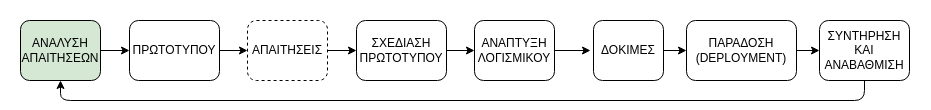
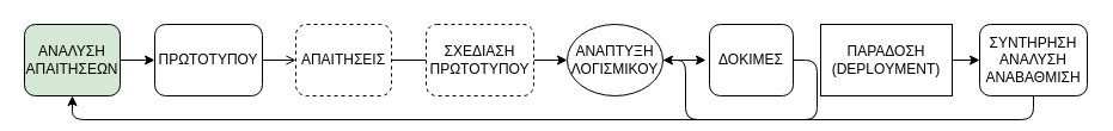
  <mxCell id="0" />
  <mxCell id="1" parent="0" />
  <mxCell id="2" style="edgeStyle=orthogonalEdgeStyle;curved=0;rounded=1;sketch=0;orthogonalLoop=1;jettySize=auto;html=1;exitX=1;exitY=0.5;exitDx=0;exitDy=0;entryX=0;entryY=0.5;entryDx=0;entryDy=0;" parent="1" source="3" target="5" edge="1"><mxGeometry relative="1" as="geometry" /></mxCell>
  <mxCell id="3" value="ΑΝΑΛΥΣΗ ΑΠΑΙΤΗΣΕΩΝ" style="rounded=1;whiteSpace=wrap;html=1;sketch=0;fillColor=#d5e8d4;" parent="1" vertex="1"><mxGeometry x="20" y="20" width="80" height="60" as="geometry" /></mxCell>
- <mxCell id="4" style="edgeStyle=orthogonalEdgeStyle;curved=0;rounded=1;sketch=0;orthogonalLoop=1;jettySize=auto;html=1;exitX=1;exitY=0.5;exitDx=0;exitDy=0;entryX=0;entryY=0.5;entryDx=0;entryDy=0;" parent="1" source="5" target="7" edge="1"><mxGeometry relative="1" as="geometry" /></mxCell>
+ <mxCell id="4" style="edgeStyle=orthogonalEdgeStyle;curved=0;rounded=1;sketch=0;orthogonalLoop=1;jettySize=auto;html=1;exitX=1;exitY=0.5;exitDx=0;exitDy=0;entryX=0;entryY=0.5;entryDx=0;entryDy=0;endArrow=open;" parent="1" source="5" target="7" edge="1"><mxGeometry relative="1" as="geometry" /></mxCell>
  <mxCell id="5" value="ΠΡΩΤΟΤΥΠΟΥ" style="rounded=1;whiteSpace=wrap;html=1;sketch=0;" parent="1" vertex="1"><mxGeometry x="129" y="20" width="90" height="60" as="geometry" /></mxCell>
- <mxCell id="6" style="edgeStyle=orthogonalEdgeStyle;curved=0;rounded=1;sketch=0;orthogonalLoop=1;jettySize=auto;html=1;exitX=1;exitY=0.5;exitDx=0;exitDy=0;entryX=0;entryY=0.5;entryDx=0;entryDy=0;" parent="1" source="7" target="9" edge="1"><mxGeometry relative="1" as="geometry" /></mxCell>
+ <mxCell id="6" style="edgeStyle=orthogonalEdgeStyle;curved=0;rounded=1;sketch=0;orthogonalLoop=1;jettySize=auto;html=1;exitX=1;exitY=0.5;exitDx=0;exitDy=0;entryX=0;entryY=0.5;entryDx=0;entryDy=0;endArrow=none;" parent="1" source="7" target="9" edge="1"><mxGeometry relative="1" as="geometry" /></mxCell>
  <mxCell id="7" value="ΑΠΑΙΤΗΣΕΙΣ" style="rounded=1;whiteSpace=wrap;html=1;sketch=0;dashed=1;" parent="1" vertex="1"><mxGeometry x="247" y="20" width="80" height="60" as="geometry" /></mxCell>
  <mxCell id="8" style="edgeStyle=orthogonalEdgeStyle;curved=0;rounded=1;sketch=0;orthogonalLoop=1;jettySize=auto;html=1;exitX=1;exitY=0.5;exitDx=0;exitDy=0;entryX=0;entryY=0.5;entryDx=0;entryDy=0;" parent="1" source="9" target="11" edge="1"><mxGeometry relative="1" as="geometry" /></mxCell>
- <mxCell id="9" value="ΣΧΕΔΙΑΣΗ ΠΡΩΤΟΤΥΠΟΥ" style="rounded=1;whiteSpace=wrap;html=1;sketch=0;" parent="1" vertex="1"><mxGeometry x="356" y="20" width="90" height="60" as="geometry" /></mxCell>
+ <mxCell id="9" value="ΣΧΕΔΙΑΣΗ ΠΡΩΤΟΤΥΠΟΥ" style="rounded=1;whiteSpace=wrap;html=1;sketch=0;dashed=1;" parent="1" vertex="1"><mxGeometry x="356" y="20" width="90" height="60" as="geometry" /></mxCell>
  <mxCell id="10" style="edgeStyle=orthogonalEdgeStyle;curved=0;rounded=1;sketch=0;orthogonalLoop=1;jettySize=auto;html=1;exitX=1;exitY=0.5;exitDx=0;exitDy=0;" parent="1" source="11" edge="1"><mxGeometry relative="1" as="geometry"><mxPoint x="590" y="50" as="targetPoint" /></mxGeometry></mxCell>
- <mxCell id="11" value="ΑΝΑΠΤΥΞΗ ΛΟΓΙΣΜΙΚΟΥ" style="rounded=1;whiteSpace=wrap;html=1;sketch=0;" parent="1" vertex="1"><mxGeometry x="474" y="20" width="80" height="60" as="geometry" /></mxCell>
- <mxCell id="12" style="edgeStyle=orthogonalEdgeStyle;curved=0;rounded=1;sketch=0;orthogonalLoop=1;jettySize=auto;html=1;exitX=1;exitY=0.5;exitDx=0;exitDy=0;entryX=0;entryY=0.5;entryDx=0;entryDy=0;" parent="1" source="13" target="15" edge="1"><mxGeometry relative="1" as="geometry" /></mxCell>
+ <mxCell id="11" value="ΑΝΑΠΤΥΞΗ ΛΟΓΙΣΜΙΚΟΥ" style="ellipse;whiteSpace=wrap;html=1;sketch=0;" parent="1" vertex="1"><mxGeometry x="474" y="20" width="80" height="60" as="geometry" /></mxCell>
+ <mxCell id="12" style="edgeStyle=orthogonalEdgeStyle;curved=0;rounded=1;sketch=0;orthogonalLoop=1;jettySize=auto;html=1;exitX=1;exitY=0.5;exitDx=0;exitDy=0;" parent="1" source="13" target="11" edge="1"><mxGeometry relative="1" as="geometry" /></mxCell>
  <mxCell id="13" value="ΔΟΚΙΜΕΣ" style="rounded=1;whiteSpace=wrap;html=1;sketch=0;" parent="1" vertex="1"><mxGeometry x="593" y="20" width="70" height="60" as="geometry" /></mxCell>
  <mxCell id="14" style="edgeStyle=orthogonalEdgeStyle;curved=0;rounded=1;sketch=0;orthogonalLoop=1;jettySize=auto;html=1;exitX=1;exitY=0.5;exitDx=0;exitDy=0;entryX=0;entryY=0.5;entryDx=0;entryDy=0;" parent="1" source="15" target="17" edge="1"><mxGeometry relative="1" as="geometry" /></mxCell>
- <mxCell id="15" value="ΠΑΡΑΔΟΣΗ&lt;br&gt;(DEPLOYMENT)" style="rounded=1;whiteSpace=wrap;html=1;sketch=0;" parent="1" vertex="1"><mxGeometry x="686" y="20" width="110" height="60" as="geometry" /></mxCell>
+ <mxCell id="15" value="ΠΑΡΑΔΟΣΗ&lt;br&gt;(DEPLOYMENT)" style="whiteSpace=wrap;html=1;sketch=0;rounded=0;" parent="1" vertex="1"><mxGeometry x="686" y="20" width="110" height="60" as="geometry" /></mxCell>
  <mxCell id="16" style="edgeStyle=orthogonalEdgeStyle;curved=0;rounded=1;sketch=0;orthogonalLoop=1;jettySize=auto;html=1;exitX=0.5;exitY=1;exitDx=0;exitDy=0;entryX=0.5;entryY=1;entryDx=0;entryDy=0;" parent="1" source="17" target="3" edge="1"><mxGeometry relative="1" as="geometry" /></mxCell>
- <mxCell id="17" value="ΣΥΝΤΗΡΗΣΗ ΚΑΙ ΑΝΑΒΑΘΜΙΣΗ" style="rounded=1;whiteSpace=wrap;html=1;sketch=0;" parent="1" vertex="1"><mxGeometry x="819" y="20" width="90" height="60" as="geometry" /></mxCell>
+ <mxCell id="17" value="ΣΥΝΤΗΡΗΣΗ ΑΝΑΛΥΣΗ ΑΝΑΒΑΘΜΙΣΗ" style="rounded=1;whiteSpace=wrap;html=1;sketch=0;" parent="1" vertex="1"><mxGeometry x="819" y="20" width="90" height="60" as="geometry" /></mxCell>
